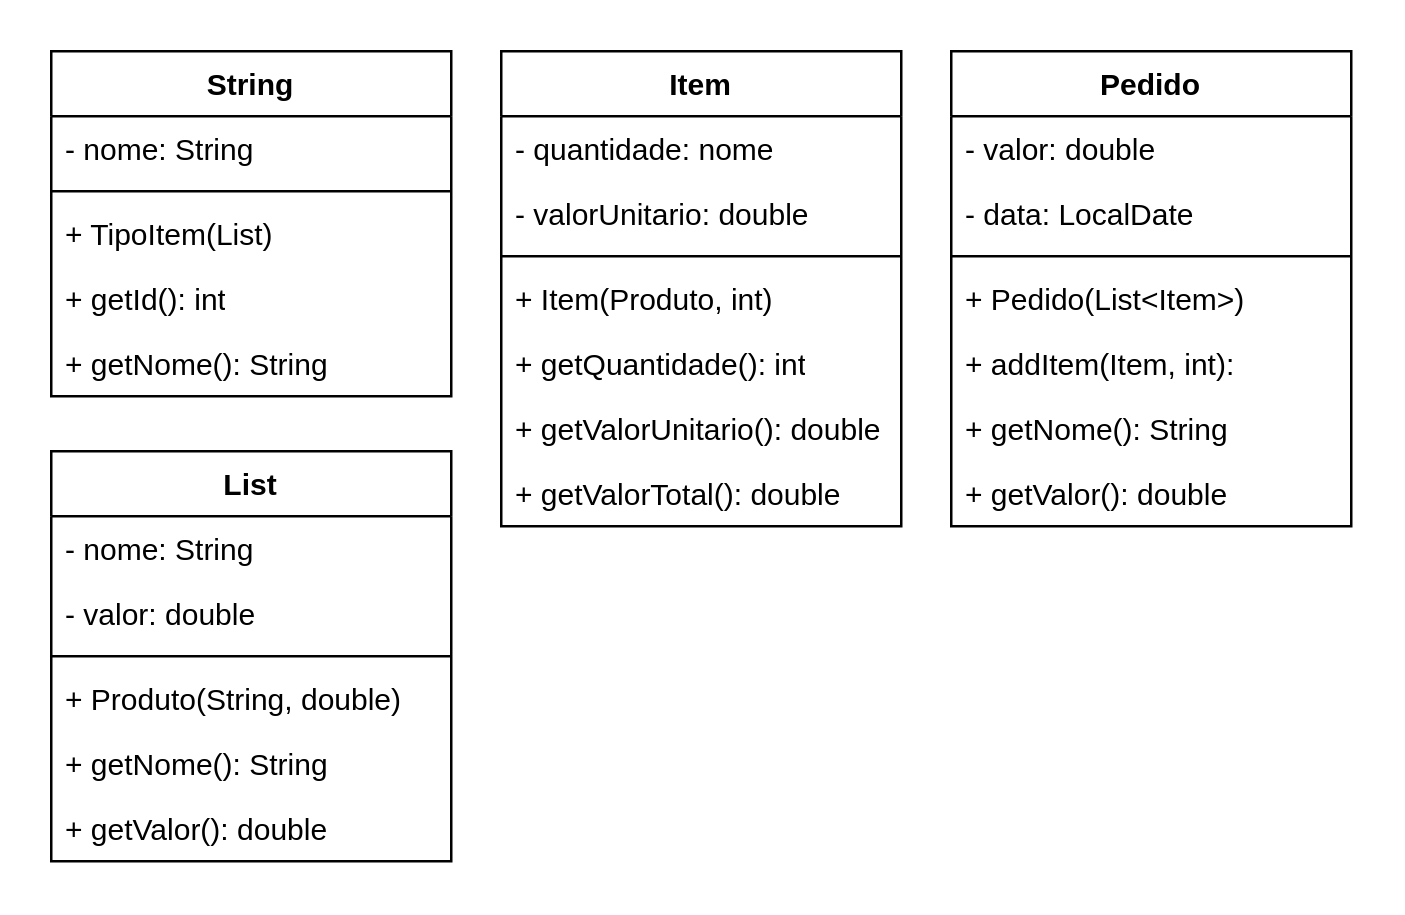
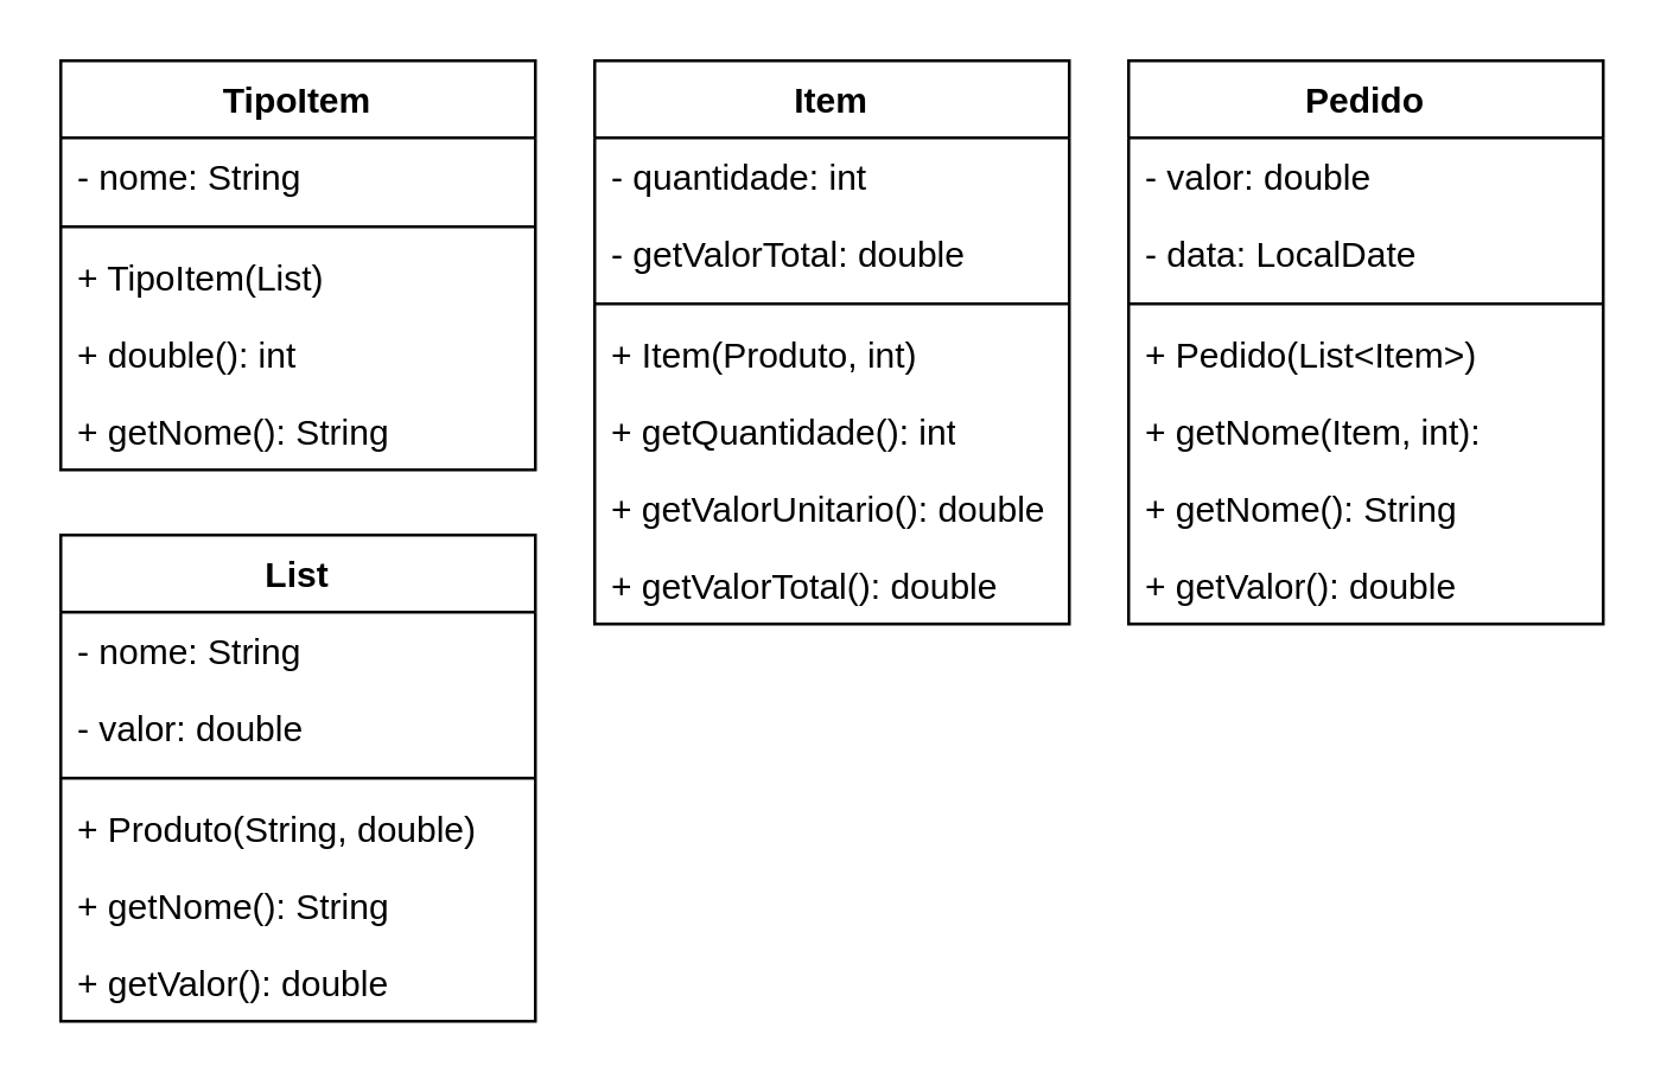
  <mxCell id="0" />
  <mxCell id="1" parent="0" />
- <mxCell id="2" value="String" style="swimlane;fontStyle=1;align=center;verticalAlign=top;childLayout=stackLayout;horizontal=1;startSize=26;horizontalStack=0;resizeParent=1;resizeParentMax=0;resizeLast=0;collapsible=1;marginBottom=0;whiteSpace=wrap;html=1;" vertex="1" parent="1"><mxGeometry x="20" y="20" width="160" height="138" as="geometry" /></mxCell>
+ <mxCell id="2" value="TipoItem" style="swimlane;fontStyle=1;align=center;verticalAlign=top;childLayout=stackLayout;horizontal=1;startSize=26;horizontalStack=0;resizeParent=1;resizeParentMax=0;resizeLast=0;collapsible=1;marginBottom=0;whiteSpace=wrap;html=1;" vertex="1" parent="1"><mxGeometry x="20" y="20" width="160" height="138" as="geometry" /></mxCell>
  <mxCell id="3" value="- nome: String" style="text;strokeColor=none;fillColor=none;align=left;verticalAlign=top;spacingLeft=4;spacingRight=4;overflow=hidden;rotatable=0;points=[[0,0.5],[1,0.5]];portConstraint=eastwest;whiteSpace=wrap;html=1;" vertex="1" parent="2"><mxGeometry y="26" width="160" height="26" as="geometry" /></mxCell>
  <mxCell id="4" value="" style="line;strokeWidth=1;fillColor=none;align=left;verticalAlign=middle;spacingTop=-1;spacingLeft=3;spacingRight=3;rotatable=0;labelPosition=right;points=[];portConstraint=eastwest;strokeColor=inherit;" vertex="1" parent="2"><mxGeometry y="52" width="160" height="8" as="geometry" /></mxCell>
  <mxCell id="5" value="+ TipoItem(List)" style="text;strokeColor=none;fillColor=none;align=left;verticalAlign=top;spacingLeft=4;spacingRight=4;overflow=hidden;rotatable=0;points=[[0,0.5],[1,0.5]];portConstraint=eastwest;whiteSpace=wrap;html=1;" vertex="1" parent="2"><mxGeometry y="60" width="160" height="26" as="geometry" /></mxCell>
- <mxCell id="6" value="+ getId(): int" style="text;strokeColor=none;fillColor=none;align=left;verticalAlign=top;spacingLeft=4;spacingRight=4;overflow=hidden;rotatable=0;points=[[0,0.5],[1,0.5]];portConstraint=eastwest;whiteSpace=wrap;html=1;" vertex="1" parent="2"><mxGeometry y="86" width="160" height="26" as="geometry" /></mxCell>
+ <mxCell id="6" value="+ double(): int" style="text;strokeColor=none;fillColor=none;align=left;verticalAlign=top;spacingLeft=4;spacingRight=4;overflow=hidden;rotatable=0;points=[[0,0.5],[1,0.5]];portConstraint=eastwest;whiteSpace=wrap;html=1;" vertex="1" parent="2"><mxGeometry y="86" width="160" height="26" as="geometry" /></mxCell>
  <mxCell id="7" value="+ getNome(): String" style="text;strokeColor=none;fillColor=none;align=left;verticalAlign=top;spacingLeft=4;spacingRight=4;overflow=hidden;rotatable=0;points=[[0,0.5],[1,0.5]];portConstraint=eastwest;whiteSpace=wrap;html=1;" vertex="1" parent="2"><mxGeometry y="112" width="160" height="26" as="geometry" /></mxCell>
  <mxCell id="8" value="Item" style="swimlane;fontStyle=1;align=center;verticalAlign=top;childLayout=stackLayout;horizontal=1;startSize=26;horizontalStack=0;resizeParent=1;resizeParentMax=0;resizeLast=0;collapsible=1;marginBottom=0;whiteSpace=wrap;html=1;" vertex="1" parent="1"><mxGeometry x="200" y="20" width="160" height="190" as="geometry" /></mxCell>
- <mxCell id="9" value="- quantidade: nome" style="text;strokeColor=none;fillColor=none;align=left;verticalAlign=top;spacingLeft=4;spacingRight=4;overflow=hidden;rotatable=0;points=[[0,0.5],[1,0.5]];portConstraint=eastwest;whiteSpace=wrap;html=1;" vertex="1" parent="8"><mxGeometry y="26" width="160" height="26" as="geometry" /></mxCell>
- <mxCell id="10" value="- valorUnitario: double" style="text;strokeColor=none;fillColor=none;align=left;verticalAlign=top;spacingLeft=4;spacingRight=4;overflow=hidden;rotatable=0;points=[[0,0.5],[1,0.5]];portConstraint=eastwest;whiteSpace=wrap;html=1;" vertex="1" parent="8"><mxGeometry y="52" width="160" height="26" as="geometry" /></mxCell>
+ <mxCell id="9" value="- quantidade: int" style="text;strokeColor=none;fillColor=none;align=left;verticalAlign=top;spacingLeft=4;spacingRight=4;overflow=hidden;rotatable=0;points=[[0,0.5],[1,0.5]];portConstraint=eastwest;whiteSpace=wrap;html=1;" vertex="1" parent="8"><mxGeometry y="26" width="160" height="26" as="geometry" /></mxCell>
+ <mxCell id="10" value="- getValorTotal: double" style="text;strokeColor=none;fillColor=none;align=left;verticalAlign=top;spacingLeft=4;spacingRight=4;overflow=hidden;rotatable=0;points=[[0,0.5],[1,0.5]];portConstraint=eastwest;whiteSpace=wrap;html=1;" vertex="1" parent="8"><mxGeometry y="52" width="160" height="26" as="geometry" /></mxCell>
  <mxCell id="11" value="" style="line;strokeWidth=1;fillColor=none;align=left;verticalAlign=middle;spacingTop=-1;spacingLeft=3;spacingRight=3;rotatable=0;labelPosition=right;points=[];portConstraint=eastwest;strokeColor=inherit;" vertex="1" parent="8"><mxGeometry y="78" width="160" height="8" as="geometry" /></mxCell>
  <mxCell id="12" value="+ Item(Produto, int)" style="text;strokeColor=none;fillColor=none;align=left;verticalAlign=top;spacingLeft=4;spacingRight=4;overflow=hidden;rotatable=0;points=[[0,0.5],[1,0.5]];portConstraint=eastwest;whiteSpace=wrap;html=1;" vertex="1" parent="8"><mxGeometry y="86" width="160" height="26" as="geometry" /></mxCell>
  <mxCell id="13" value="+ getQuantidade(): int" style="text;strokeColor=none;fillColor=none;align=left;verticalAlign=top;spacingLeft=4;spacingRight=4;overflow=hidden;rotatable=0;points=[[0,0.5],[1,0.5]];portConstraint=eastwest;whiteSpace=wrap;html=1;" vertex="1" parent="8"><mxGeometry y="112" width="160" height="26" as="geometry" /></mxCell>
  <mxCell id="14" value="+ getValorUnitario(): double" style="text;strokeColor=none;fillColor=none;align=left;verticalAlign=top;spacingLeft=4;spacingRight=4;overflow=hidden;rotatable=0;points=[[0,0.5],[1,0.5]];portConstraint=eastwest;whiteSpace=wrap;html=1;" vertex="1" parent="8"><mxGeometry y="138" width="160" height="26" as="geometry" /></mxCell>
  <mxCell id="15" value="+ getValorTotal(): double" style="text;strokeColor=none;fillColor=none;align=left;verticalAlign=top;spacingLeft=4;spacingRight=4;overflow=hidden;rotatable=0;points=[[0,0.5],[1,0.5]];portConstraint=eastwest;whiteSpace=wrap;html=1;" vertex="1" parent="8"><mxGeometry y="164" width="160" height="26" as="geometry" /></mxCell>
  <mxCell id="16" value="Pedido" style="swimlane;fontStyle=1;align=center;verticalAlign=top;childLayout=stackLayout;horizontal=1;startSize=26;horizontalStack=0;resizeParent=1;resizeParentMax=0;resizeLast=0;collapsible=1;marginBottom=0;whiteSpace=wrap;html=1;" vertex="1" parent="1"><mxGeometry x="380" y="20" width="160" height="190" as="geometry" /></mxCell>
  <mxCell id="17" value="- valor: double" style="text;strokeColor=none;fillColor=none;align=left;verticalAlign=top;spacingLeft=4;spacingRight=4;overflow=hidden;rotatable=0;points=[[0,0.5],[1,0.5]];portConstraint=eastwest;whiteSpace=wrap;html=1;" vertex="1" parent="16"><mxGeometry y="26" width="160" height="26" as="geometry" /></mxCell>
  <mxCell id="18" value="- data: LocalDate" style="text;strokeColor=none;fillColor=none;align=left;verticalAlign=top;spacingLeft=4;spacingRight=4;overflow=hidden;rotatable=0;points=[[0,0.5],[1,0.5]];portConstraint=eastwest;whiteSpace=wrap;html=1;" vertex="1" parent="16"><mxGeometry y="52" width="160" height="26" as="geometry" /></mxCell>
  <mxCell id="19" value="" style="line;strokeWidth=1;fillColor=none;align=left;verticalAlign=middle;spacingTop=-1;spacingLeft=3;spacingRight=3;rotatable=0;labelPosition=right;points=[];portConstraint=eastwest;strokeColor=inherit;" vertex="1" parent="16"><mxGeometry y="78" width="160" height="8" as="geometry" /></mxCell>
  <mxCell id="20" value="+ Pedido(List&amp;lt;Item&amp;gt;)" style="text;strokeColor=none;fillColor=none;align=left;verticalAlign=top;spacingLeft=4;spacingRight=4;overflow=hidden;rotatable=0;points=[[0,0.5],[1,0.5]];portConstraint=eastwest;whiteSpace=wrap;html=1;" vertex="1" parent="16"><mxGeometry y="86" width="160" height="26" as="geometry" /></mxCell>
- <mxCell id="21" value="+ addItem(Item, int):&amp;nbsp;" style="text;strokeColor=none;fillColor=none;align=left;verticalAlign=top;spacingLeft=4;spacingRight=4;overflow=hidden;rotatable=0;points=[[0,0.5],[1,0.5]];portConstraint=eastwest;whiteSpace=wrap;html=1;" vertex="1" parent="16"><mxGeometry y="112" width="160" height="26" as="geometry" /></mxCell>
+ <mxCell id="21" value="+ getNome(Item, int):&amp;nbsp;" style="text;strokeColor=none;fillColor=none;align=left;verticalAlign=top;spacingLeft=4;spacingRight=4;overflow=hidden;rotatable=0;points=[[0,0.5],[1,0.5]];portConstraint=eastwest;whiteSpace=wrap;html=1;" vertex="1" parent="16"><mxGeometry y="112" width="160" height="26" as="geometry" /></mxCell>
  <mxCell id="22" value="+ getNome(): String" style="text;strokeColor=none;fillColor=none;align=left;verticalAlign=top;spacingLeft=4;spacingRight=4;overflow=hidden;rotatable=0;points=[[0,0.5],[1,0.5]];portConstraint=eastwest;whiteSpace=wrap;html=1;" vertex="1" parent="16"><mxGeometry y="138" width="160" height="26" as="geometry" /></mxCell>
  <mxCell id="23" value="+ getValor(): double" style="text;strokeColor=none;fillColor=none;align=left;verticalAlign=top;spacingLeft=4;spacingRight=4;overflow=hidden;rotatable=0;points=[[0,0.5],[1,0.5]];portConstraint=eastwest;whiteSpace=wrap;html=1;" vertex="1" parent="16"><mxGeometry y="164" width="160" height="26" as="geometry" /></mxCell>
  <mxCell id="24" value="List" style="swimlane;fontStyle=1;align=center;verticalAlign=top;childLayout=stackLayout;horizontal=1;startSize=26;horizontalStack=0;resizeParent=1;resizeParentMax=0;resizeLast=0;collapsible=1;marginBottom=0;whiteSpace=wrap;html=1;" vertex="1" parent="1"><mxGeometry x="20" y="180" width="160" height="164" as="geometry" /></mxCell>
  <mxCell id="25" value="- nome: String" style="text;strokeColor=none;fillColor=none;align=left;verticalAlign=top;spacingLeft=4;spacingRight=4;overflow=hidden;rotatable=0;points=[[0,0.5],[1,0.5]];portConstraint=eastwest;whiteSpace=wrap;html=1;" vertex="1" parent="24"><mxGeometry y="26" width="160" height="26" as="geometry" /></mxCell>
  <mxCell id="26" value="- valor: double" style="text;strokeColor=none;fillColor=none;align=left;verticalAlign=top;spacingLeft=4;spacingRight=4;overflow=hidden;rotatable=0;points=[[0,0.5],[1,0.5]];portConstraint=eastwest;whiteSpace=wrap;html=1;" vertex="1" parent="24"><mxGeometry y="52" width="160" height="26" as="geometry" /></mxCell>
  <mxCell id="27" value="" style="line;strokeWidth=1;fillColor=none;align=left;verticalAlign=middle;spacingTop=-1;spacingLeft=3;spacingRight=3;rotatable=0;labelPosition=right;points=[];portConstraint=eastwest;strokeColor=inherit;" vertex="1" parent="24"><mxGeometry y="78" width="160" height="8" as="geometry" /></mxCell>
  <mxCell id="28" value="+ Produto(String, double)" style="text;strokeColor=none;fillColor=none;align=left;verticalAlign=top;spacingLeft=4;spacingRight=4;overflow=hidden;rotatable=0;points=[[0,0.5],[1,0.5]];portConstraint=eastwest;whiteSpace=wrap;html=1;" vertex="1" parent="24"><mxGeometry y="86" width="160" height="26" as="geometry" /></mxCell>
  <mxCell id="29" value="+ getNome(): String" style="text;strokeColor=none;fillColor=none;align=left;verticalAlign=top;spacingLeft=4;spacingRight=4;overflow=hidden;rotatable=0;points=[[0,0.5],[1,0.5]];portConstraint=eastwest;whiteSpace=wrap;html=1;" vertex="1" parent="24"><mxGeometry y="112" width="160" height="26" as="geometry" /></mxCell>
  <mxCell id="30" value="+ getValor(): double" style="text;strokeColor=none;fillColor=none;align=left;verticalAlign=top;spacingLeft=4;spacingRight=4;overflow=hidden;rotatable=0;points=[[0,0.5],[1,0.5]];portConstraint=eastwest;whiteSpace=wrap;html=1;" vertex="1" parent="24"><mxGeometry y="138" width="160" height="26" as="geometry" /></mxCell>
